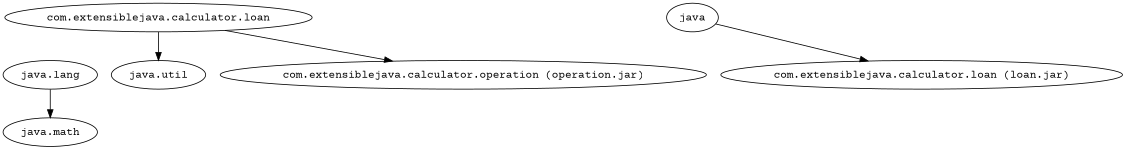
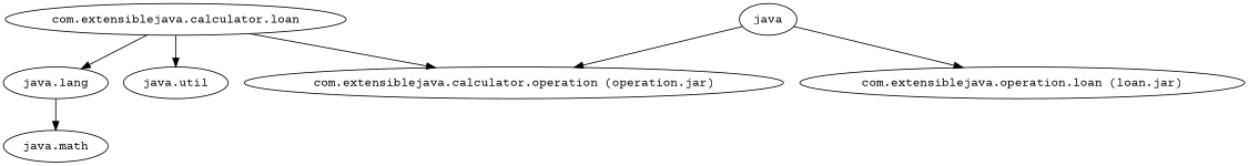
  digraph {
    fontname="Courier Prime"
    node [fontname="Courier Prime"]
    edge [fontname="Courier Prime"]
    "com.extensiblejava.calculator.loan"
    "com.extensiblejava.calculator.operation (operation.jar)"
    "java.lang"
    "java.util"
    "java.math"
    n6 [label=java]
-   "com.extensiblejava.calculator.loan (loan.jar)"
+   "com.extensiblejava.calculator.loan (loan.jar)" [label="com.extensiblejava.operation.loan (loan.jar)"]
    "com.extensiblejava.calculator.loan" -> "com.extensiblejava.calculator.operation (operation.jar)"
+   "com.extensiblejava.calculator.loan" -> "java.lang"
    "com.extensiblejava.calculator.loan" -> "java.util"
    "java.lang" -> "java.math"
+   n6 -> "com.extensiblejava.calculator.operation (operation.jar)"
    n6 -> "com.extensiblejava.calculator.loan (loan.jar)"
  }
